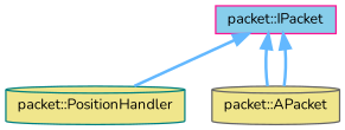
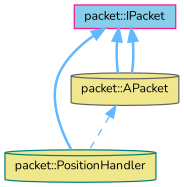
  digraph {
    fontname=Nunito
    node [fillcolor=khaki fontname=Nunito fontsize=10 shape=cylinder style=filled]
    edge [color=steelblue1 dir=back fontname=Nunito fontsize=10 labelfontname=Helvetica labelfontsize=10 style=bold]
    n1 [color=teal fontcolor=black height=0.2 label="packet::PositionHandler" width=0.4]
    n2 [color=deeppink fillcolor=skyblue height=0.2 label="packet::IPacket" shape=box width=0.4]
    n3 [color=gray40 height=0.2 label="packet::APacket" width=0.4]
    n2 -> n1
    n2 -> n3
    n2 -> n3
+   n3 -> n1 [style=dashed]
  }
